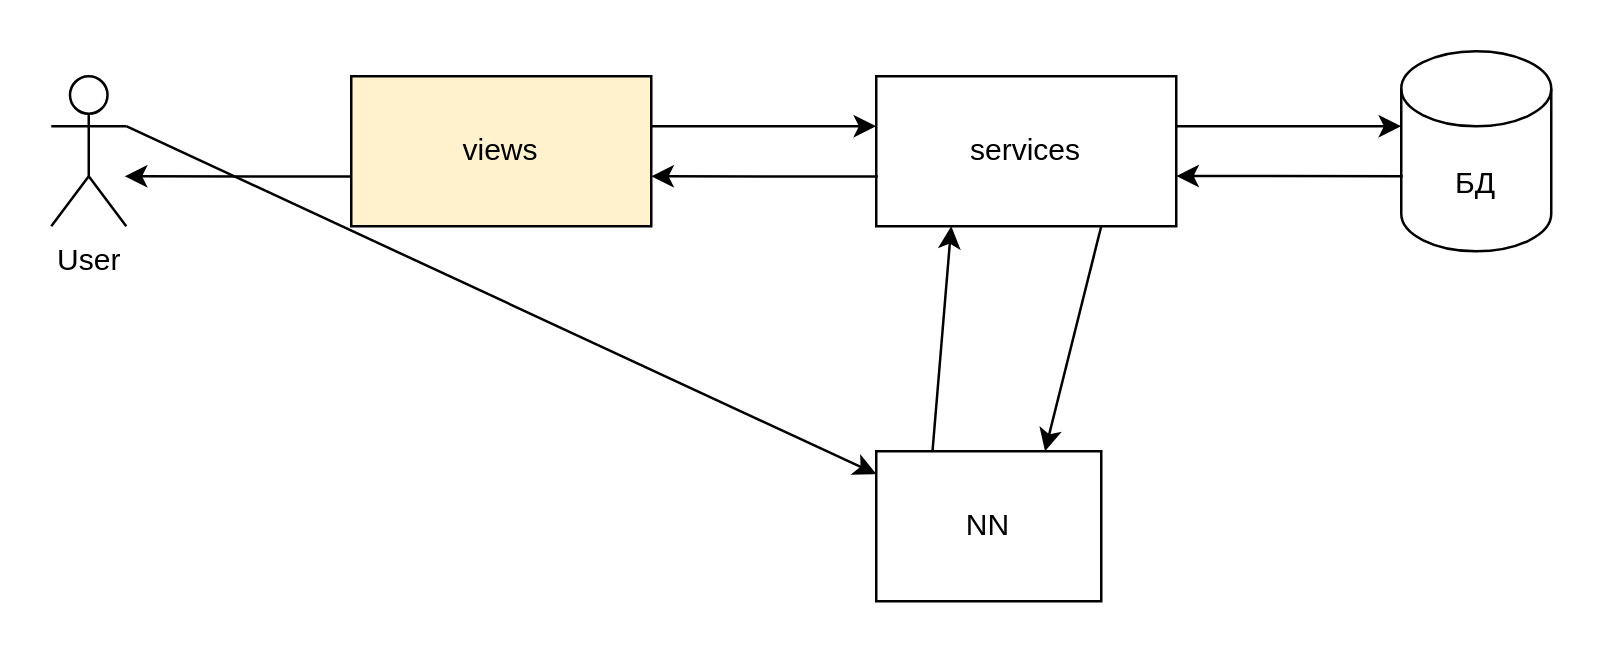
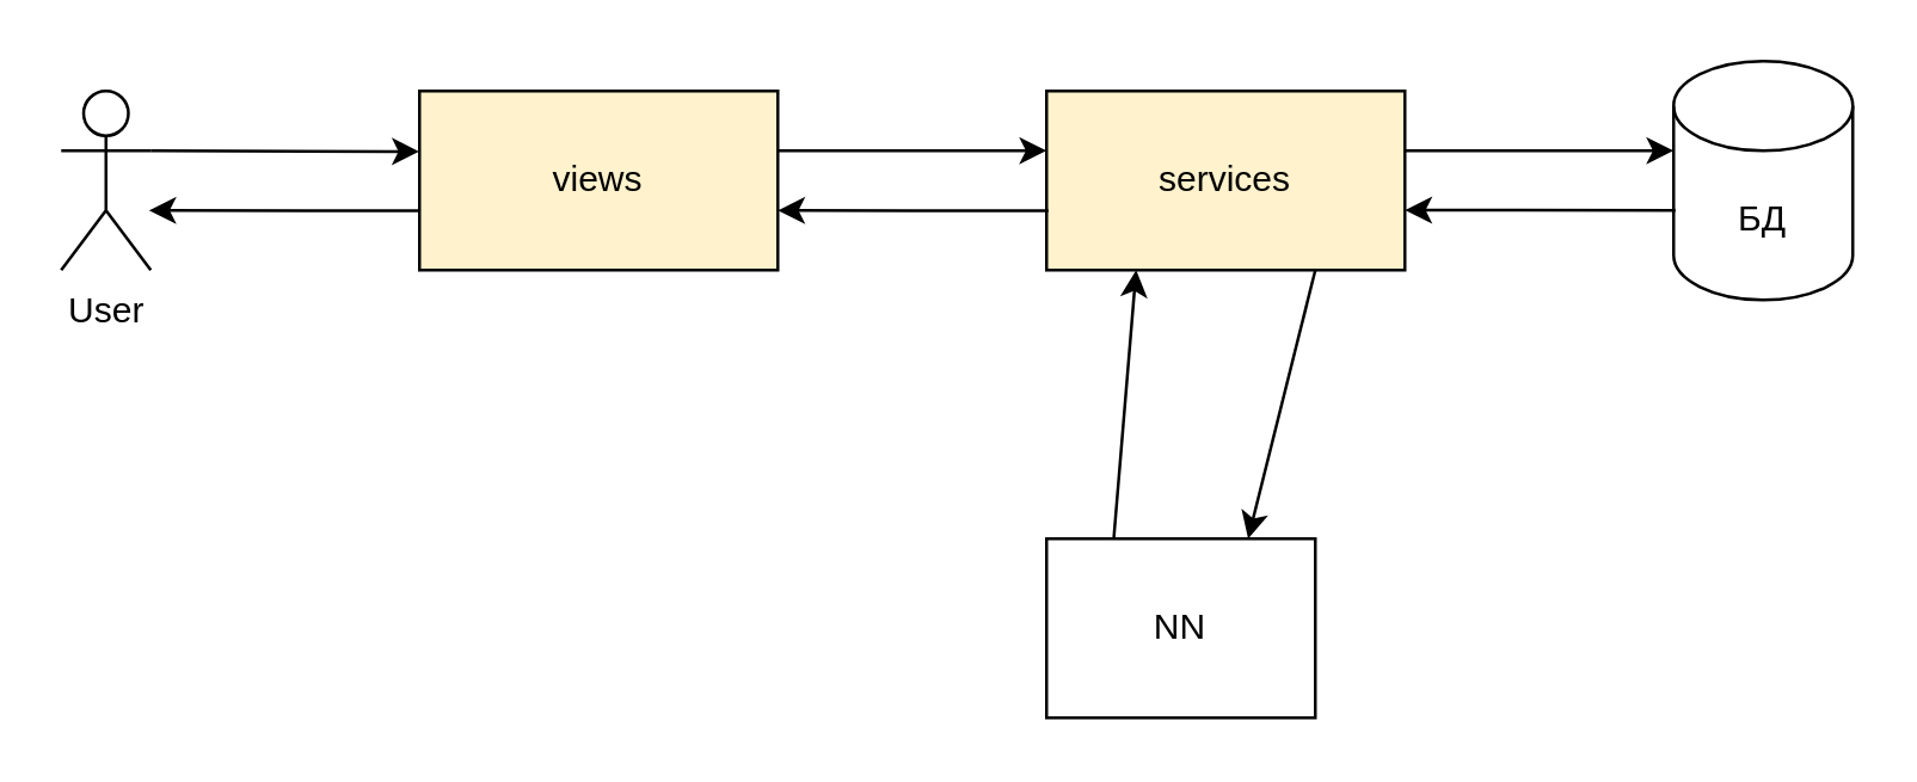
  <mxCell id="0" />
  <mxCell id="1" parent="0" />
  <mxCell id="2" value="&lt;div&gt;views&lt;/div&gt;" style="rounded=0;whiteSpace=wrap;html=1;fillColor=#fff2cc;" vertex="1" parent="1"><mxGeometry x="140" y="30" width="120" height="60" as="geometry" /></mxCell>
- <mxCell id="3" value="services" style="rounded=0;whiteSpace=wrap;html=1;" vertex="1" parent="1"><mxGeometry x="350" y="30" width="120" height="60" as="geometry" /></mxCell>
+ <mxCell id="3" value="services" style="rounded=0;whiteSpace=wrap;html=1;fillColor=#fff2cc;" vertex="1" parent="1"><mxGeometry x="350" y="30" width="120" height="60" as="geometry" /></mxCell>
  <mxCell id="4" value="БД" style="shape=cylinder3;whiteSpace=wrap;html=1;boundedLbl=1;backgroundOutline=1;size=15;" vertex="1" parent="1"><mxGeometry x="560" y="20" width="60" height="80" as="geometry" /></mxCell>
  <mxCell id="5" value="NN" style="rounded=0;whiteSpace=wrap;html=1;" vertex="1" parent="1"><mxGeometry x="350" y="180" width="90" height="60" as="geometry" /></mxCell>
  <mxCell id="6" value="&lt;div&gt;User&lt;/div&gt;" style="shape=umlActor;verticalLabelPosition=bottom;verticalAlign=top;html=1;outlineConnect=0;" vertex="1" parent="1"><mxGeometry x="20" y="30" width="30" height="60" as="geometry" /></mxCell>
- <mxCell id="7" value="" style="endArrow=classic;html=1;rounded=0;exitX=1;exitY=0.333;exitDx=0;exitDy=0;exitPerimeter=0;" edge="1" parent="1" source="6" target="5"><mxGeometry width="50" height="50" relative="1" as="geometry"><mxPoint x="220" y="170" as="sourcePoint" /><mxPoint x="270" y="120" as="targetPoint" /></mxGeometry></mxCell>
+ <mxCell id="7" value="" style="endArrow=classic;html=1;rounded=0;exitX=1;exitY=0.333;exitDx=0;exitDy=0;exitPerimeter=0;entryX=-0.001;entryY=0.338;entryDx=0;entryDy=0;entryPerimeter=0;" edge="1" parent="1" source="6" target="2"><mxGeometry width="50" height="50" relative="1" as="geometry"><mxPoint x="220" y="170" as="sourcePoint" /><mxPoint x="270" y="120" as="targetPoint" /></mxGeometry></mxCell>
  <mxCell id="8" value="" style="endArrow=classic;html=1;rounded=0;exitX=1;exitY=0.333;exitDx=0;exitDy=0;exitPerimeter=0;entryX=-0.001;entryY=0.338;entryDx=0;entryDy=0;entryPerimeter=0;" edge="1" parent="1"><mxGeometry width="50" height="50" relative="1" as="geometry"><mxPoint x="260" y="50" as="sourcePoint" /><mxPoint x="350" y="50" as="targetPoint" /></mxGeometry></mxCell>
  <mxCell id="9" value="" style="endArrow=classic;html=1;rounded=0;exitX=1;exitY=0.333;exitDx=0;exitDy=0;exitPerimeter=0;entryX=-0.001;entryY=0.338;entryDx=0;entryDy=0;entryPerimeter=0;" edge="1" parent="1"><mxGeometry width="50" height="50" relative="1" as="geometry"><mxPoint x="470" y="50" as="sourcePoint" /><mxPoint x="560" y="50" as="targetPoint" /></mxGeometry></mxCell>
  <mxCell id="10" value="" style="endArrow=classic;html=1;rounded=0;exitX=0;exitY=0.625;exitDx=0;exitDy=0;exitPerimeter=0;entryX=0.995;entryY=0.665;entryDx=0;entryDy=0;entryPerimeter=0;" edge="1" parent="1"><mxGeometry width="50" height="50" relative="1" as="geometry"><mxPoint x="560.6" y="70" as="sourcePoint" /><mxPoint x="470" y="69.9" as="targetPoint" /></mxGeometry></mxCell>
  <mxCell id="11" value="" style="endArrow=classic;html=1;rounded=0;exitX=0;exitY=0.625;exitDx=0;exitDy=0;exitPerimeter=0;entryX=0.995;entryY=0.665;entryDx=0;entryDy=0;entryPerimeter=0;" edge="1" parent="1"><mxGeometry width="50" height="50" relative="1" as="geometry"><mxPoint x="350.6" y="70.1" as="sourcePoint" /><mxPoint x="260" y="70" as="targetPoint" /></mxGeometry></mxCell>
  <mxCell id="12" value="" style="endArrow=classic;html=1;rounded=0;exitX=0;exitY=0.625;exitDx=0;exitDy=0;exitPerimeter=0;entryX=0.995;entryY=0.665;entryDx=0;entryDy=0;entryPerimeter=0;" edge="1" parent="1"><mxGeometry width="50" height="50" relative="1" as="geometry"><mxPoint x="140" y="70.1" as="sourcePoint" /><mxPoint x="49.4" y="70" as="targetPoint" /></mxGeometry></mxCell>
  <mxCell id="13" value="" style="endArrow=classic;html=1;rounded=0;entryX=0.25;entryY=1;entryDx=0;entryDy=0;exitX=0.25;exitY=0;exitDx=0;exitDy=0;" edge="1" parent="1" source="5" target="3"><mxGeometry width="50" height="50" relative="1" as="geometry"><mxPoint x="320" y="170" as="sourcePoint" /><mxPoint x="370" y="120" as="targetPoint" /></mxGeometry></mxCell>
  <mxCell id="14" value="" style="endArrow=classic;html=1;rounded=0;entryX=0.75;entryY=0;entryDx=0;entryDy=0;exitX=0.75;exitY=1;exitDx=0;exitDy=0;" edge="1" parent="1" source="3" target="5"><mxGeometry width="50" height="50" relative="1" as="geometry"><mxPoint x="390" y="190" as="sourcePoint" /><mxPoint x="390" y="100" as="targetPoint" /></mxGeometry></mxCell>
